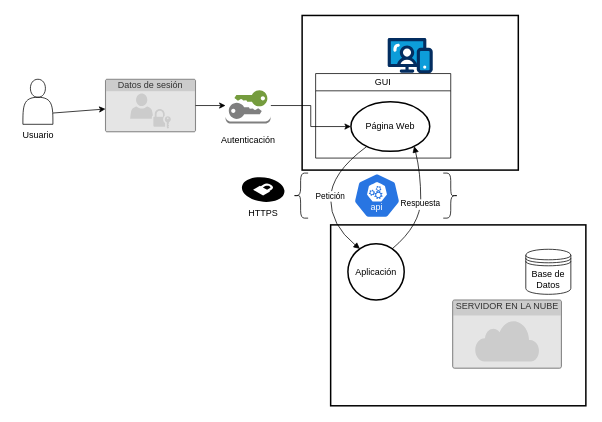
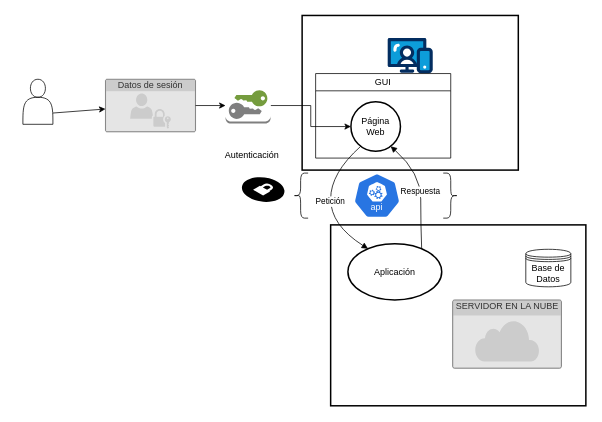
  <mxCell id="0" />
  <mxCell id="1" parent="0" />
  <mxCell id="2" value="" style="whiteSpace=wrap;strokeWidth=2;" parent="1" vertex="1"><mxGeometry x="440" y="299" width="340" height="241" as="geometry" /></mxCell>
  <mxCell id="3" value="" style="whiteSpace=wrap;strokeWidth=2;" parent="1" vertex="1"><mxGeometry x="402" y="20" width="288" height="206" as="geometry" /></mxCell>
- <mxCell id="4" value="Página Web" style="ellipse;aspect=fixed;strokeWidth=2;whiteSpace=wrap;perimeterSpacing=0;" parent="1" vertex="1"><mxGeometry x="467" y="135" width="105" height="66" as="geometry" /></mxCell>
- <mxCell id="5" value="Aplicación" style="ellipse;aspect=fixed;strokeWidth=2;whiteSpace=wrap;" parent="1" vertex="1"><mxGeometry x="463" y="324" width="75" height="75" as="geometry" /></mxCell>
+ <mxCell id="4" value="Página Web" style="ellipse;aspect=fixed;strokeWidth=2;whiteSpace=wrap;perimeterSpacing=0;" parent="1" vertex="1"><mxGeometry x="467" y="135" width="66" height="66" as="geometry" /></mxCell>
+ <mxCell id="5" value="Aplicación" style="ellipse;aspect=fixed;strokeWidth=2;whiteSpace=wrap;" parent="1" vertex="1"><mxGeometry x="463" y="324" width="125" height="75" as="geometry" /></mxCell>
  <mxCell id="6" value="Petición" style="curved=1;startArrow=none;endArrow=block;exitX=0.12;exitY=1.01;entryX=0.15;entryY=0;" parent="1" source="4" target="5" edge="1"><mxGeometry relative="1" as="geometry"><Array as="points"><mxPoint x="440" y="230" /><mxPoint x="440" y="299" /></Array></mxGeometry></mxCell>
  <mxCell id="7" value="Respuesta" style="curved=1;startArrow=none;endArrow=block;exitX=0.85;exitY=0;entryX=0.89;entryY=1.01;" parent="1" source="5" target="4" edge="1"><mxGeometry relative="1" as="geometry"><Array as="points"><mxPoint x="560" y="299" /><mxPoint x="560" y="230" /></Array></mxGeometry></mxCell>
  <mxCell id="8" value="" style="edgeStyle=orthogonalEdgeStyle;rounded=0;orthogonalLoop=1;jettySize=auto;html=1;" parent="1" target="4" edge="1" source="16"><mxGeometry relative="1" as="geometry"><mxPoint x="380" y="149.957" as="sourcePoint" /></mxGeometry></mxCell>
- <mxCell id="9" value="Base de Datos" style="shape=datastore;whiteSpace=wrap;html=1;" parent="1" vertex="1"><mxGeometry x="700" y="331.5" width="60" height="60" as="geometry" /></mxCell>
+ <mxCell id="9" value="Base de Datos" style="shape=datastore;whiteSpace=wrap;html=1;" parent="1" vertex="1"><mxGeometry x="700" y="331.5" width="60" height="50" as="geometry" /></mxCell>
  <mxCell id="10" value="Datos de sesión" style="html=1;whiteSpace=wrap;strokeColor=#666666;fillColor=#CCCCCC;labelPosition=center;verticalLabelPosition=middle;verticalAlign=top;align=center;fontSize=12;outlineConnect=0;spacingTop=-6;fontColor=#333333;sketch=0;shape=mxgraph.sitemap.login;" vertex="1" parent="1"><mxGeometry x="140" y="105" width="120" height="70" as="geometry" /></mxCell>
  <mxCell id="11" value="SERVIDOR EN LA NUBE" style="html=1;whiteSpace=wrap;labelPosition=center;verticalLabelPosition=middle;verticalAlign=top;align=center;fontSize=12;outlineConnect=0;spacingTop=-6;sketch=0;shape=mxgraph.sitemap.cloud;fillColor=#CCCCCC;fontColor=#333333;strokeColor=#666666;fillStyle=auto;" vertex="1" parent="1"><mxGeometry x="602.5" y="399" width="145" height="91" as="geometry" /></mxCell>
  <mxCell id="12" value="" style="group" vertex="1" connectable="0" parent="1"><mxGeometry x="20" y="105" width="60" height="90" as="geometry" /></mxCell>
  <mxCell id="13" value="" style="shape=actor;whiteSpace=wrap;html=1;movable=1;resizable=1;rotatable=1;deletable=1;editable=1;locked=0;connectable=1;" parent="12" vertex="1"><mxGeometry x="10" width="40" height="60" as="geometry" /></mxCell>
- <mxCell id="14" value="Usuario" style="text;html=1;align=center;verticalAlign=middle;resizable=1;points=[];autosize=1;strokeColor=none;fillColor=none;movable=1;rotatable=1;deletable=1;editable=1;locked=0;connectable=1;" parent="12" vertex="1"><mxGeometry y="60" width="60" height="30" as="geometry" /></mxCell>
  <mxCell id="15" value="" style="endArrow=classic;html=1;rounded=0;exitX=1;exitY=0.75;exitDx=0;exitDy=0;" edge="1" parent="1" source="13" target="10"><mxGeometry width="50" height="50" relative="1" as="geometry"><mxPoint x="130" y="240" as="sourcePoint" /><mxPoint x="180" y="190" as="targetPoint" /></mxGeometry></mxCell>
  <mxCell id="16" value="" style="outlineConnect=0;dashed=0;verticalLabelPosition=bottom;verticalAlign=top;align=center;html=1;shape=mxgraph.aws3.long_term_security_credential;fillColor=#ffffff;gradientColor=none;" vertex="1" parent="1"><mxGeometry x="300" y="116" width="60" height="48" as="geometry" /></mxCell>
- <mxCell id="17" value="Autenticación" style="text;html=1;align=center;verticalAlign=middle;resizable=0;points=[];autosize=1;strokeColor=none;fillColor=none;" vertex="1" parent="1"><mxGeometry x="280" y="171" width="100" height="30" as="geometry" /></mxCell>
+ <mxCell id="17" value="Autenticación" style="text;html=1;align=center;verticalAlign=middle;resizable=0;points=[];autosize=1;strokeColor=none;fillColor=none;" vertex="1" parent="1"><mxGeometry x="285" y="191" width="100" height="30" as="geometry" /></mxCell>
  <mxCell id="18" value="" style="edgeStyle=none;orthogonalLoop=1;jettySize=auto;html=1;rounded=0;entryX=0;entryY=0.5;entryDx=0;entryDy=0;entryPerimeter=0;exitX=1;exitY=0.5;exitDx=0;exitDy=0;exitPerimeter=0;" edge="1" parent="1" source="10" target="16"><mxGeometry width="100" relative="1" as="geometry"><mxPoint x="170" y="240" as="sourcePoint" /><mxPoint x="270" y="240" as="targetPoint" /><Array as="points" /></mxGeometry></mxCell>
  <mxCell id="19" value="" style="verticalLabelPosition=bottom;aspect=fixed;html=1;shape=mxgraph.salesforce.web;" vertex="1" parent="1"><mxGeometry x="516" y="50" width="60" height="47.4" as="geometry" /></mxCell>
  <mxCell id="20" value="&lt;span style=&quot;font-weight: 400;&quot;&gt;GUI&lt;/span&gt;" style="swimlane;whiteSpace=wrap;html=1;startSize=23;" vertex="1" parent="1"><mxGeometry x="420" y="97.4" width="180" height="112.6" as="geometry" /></mxCell>
  <mxCell id="21" value="" style="aspect=fixed;sketch=0;html=1;dashed=0;whitespace=wrap;verticalLabelPosition=bottom;verticalAlign=top;fillColor=#2875E2;strokeColor=#ffffff;points=[[0.005,0.63,0],[0.1,0.2,0],[0.9,0.2,0],[0.5,0,0],[0.995,0.63,0],[0.72,0.99,0],[0.5,1,0],[0.28,0.99,0]];shape=mxgraph.kubernetes.icon2;kubernetesLabel=1;prIcon=api" vertex="1" parent="1"><mxGeometry x="470.5" y="230" width="62.5" height="60" as="geometry" /></mxCell>
  <mxCell id="22" value="" style="group" vertex="1" connectable="0" parent="1"><mxGeometry x="320" y="235" width="60" height="64" as="geometry" /></mxCell>
  <mxCell id="23" value="" style="verticalLabelPosition=bottom;html=1;verticalAlign=top;strokeWidth=1;align=center;outlineConnect=0;dashed=0;outlineConnect=0;shape=mxgraph.aws3d.secureConnection;fillColor=#000000;strokeColor=#ffffff;aspect=fixed;" vertex="1" parent="22"><mxGeometry x="1.5" width="57.0" height="34" as="geometry" /></mxCell>
- <mxCell id="24" value="HTTPS" style="text;html=1;align=center;verticalAlign=middle;resizable=0;points=[];autosize=1;strokeColor=none;fillColor=none;" vertex="1" parent="22"><mxGeometry y="34" width="60" height="30" as="geometry" /></mxCell>
  <mxCell id="25" value="" style="shape=curlyBracket;whiteSpace=wrap;html=1;rounded=1;labelPosition=left;verticalLabelPosition=middle;align=right;verticalAlign=middle;" vertex="1" parent="1"><mxGeometry x="390" y="230" width="20" height="60" as="geometry" /></mxCell>
  <mxCell id="26" value="" style="shape=curlyBracket;whiteSpace=wrap;html=1;rounded=1;labelPosition=left;verticalLabelPosition=middle;align=right;verticalAlign=middle;rotation=-180;size=0.5;" vertex="1" parent="1"><mxGeometry x="590" y="230" width="20" height="60" as="geometry" /></mxCell>
